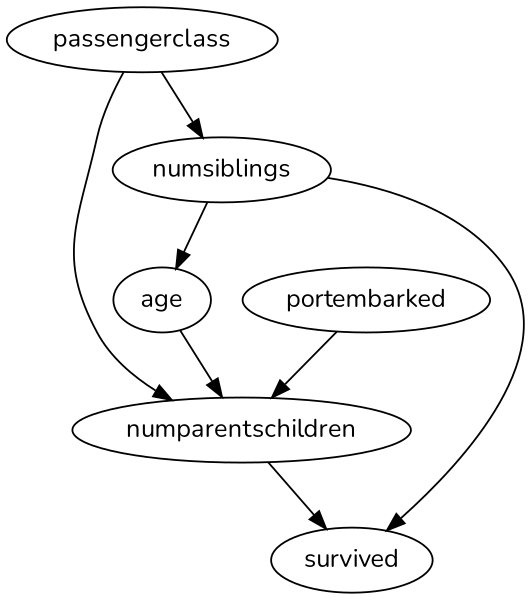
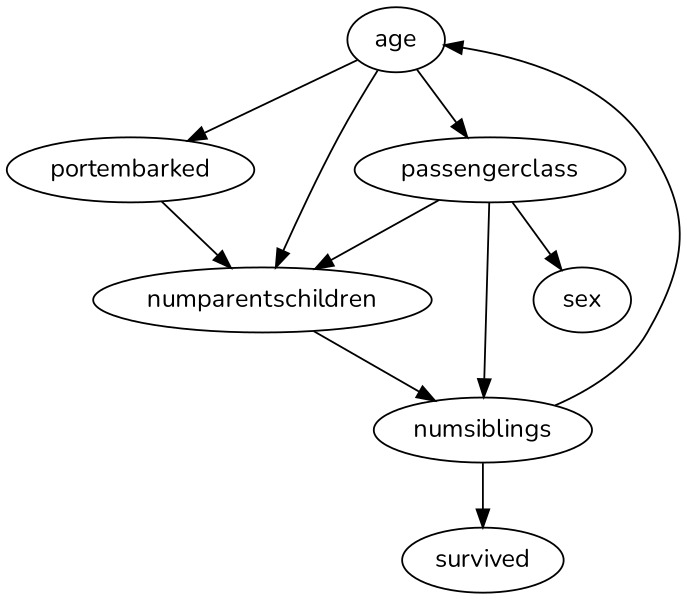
  digraph {
    fontname=Nunito
    node [fontname=Nunito]
    edge [fontname=Nunito]
    age
    portembarked
    numparentschildren
    passengerclass
    numsiblings
+   sex
    survived
+   age -> portembarked
    age -> numparentschildren
+   age -> passengerclass
    portembarked -> numparentschildren
-   numparentschildren -> survived
+   numparentschildren -> numsiblings
    passengerclass -> numparentschildren
    passengerclass -> numsiblings
+   passengerclass -> sex
    numsiblings -> age
    numsiblings -> survived
  }
